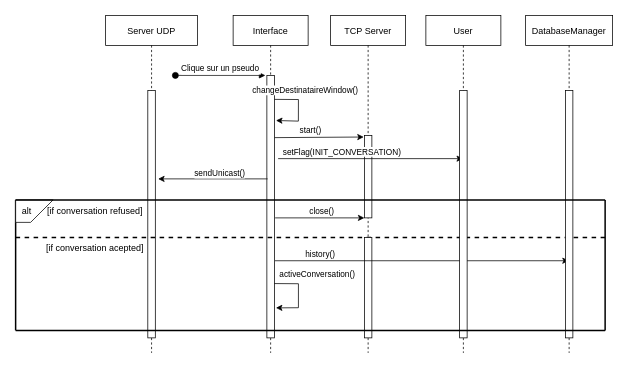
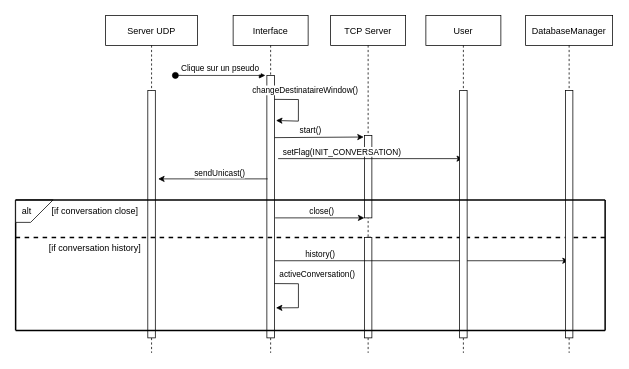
  <mxCell id="0" />
  <mxCell id="1" parent="0" />
  <mxCell id="2" value="Server UDP" style="shape=umlLifeline;perimeter=lifelinePerimeter;container=1;collapsible=0;recursiveResize=0;rounded=0;shadow=0;strokeWidth=1;" parent="1" vertex="1"><mxGeometry x="140" y="20" width="122.5" height="450" as="geometry" /></mxCell>
  <mxCell id="3" value="" style="points=[];perimeter=orthogonalPerimeter;rounded=0;shadow=0;strokeWidth=1;" parent="2" vertex="1"><mxGeometry x="56.25" y="100" width="10" height="330" as="geometry" /></mxCell>
- <mxCell id="4" value="&lt;div&gt;[if conversation acepted]&lt;br&gt;&lt;/div&gt;" style="text;html=1;strokeColor=none;fillColor=none;align=center;verticalAlign=middle;whiteSpace=wrap;rounded=0;shadow=0;fontFamily=Helvetica;fontSize=12;fontColor=default;" parent="2" vertex="1"><mxGeometry x="-84" y="296" width="140" height="30" as="geometry" /></mxCell>
+ <mxCell id="4" value="&lt;div&gt;[if conversation history]&lt;br&gt;&lt;/div&gt;" style="text;html=1;strokeColor=none;fillColor=none;align=center;verticalAlign=middle;whiteSpace=wrap;rounded=0;shadow=0;fontFamily=Helvetica;fontSize=12;fontColor=default;" parent="2" vertex="1"><mxGeometry x="-84" y="296" width="140" height="30" as="geometry" /></mxCell>
  <mxCell id="5" value="Interface" style="shape=umlLifeline;perimeter=lifelinePerimeter;container=1;collapsible=0;recursiveResize=0;rounded=0;shadow=0;strokeWidth=1;" parent="1" vertex="1"><mxGeometry x="310" y="20" width="100" height="450" as="geometry" /></mxCell>
  <mxCell id="6" value="" style="endArrow=classic;html=1;rounded=0;entryX=-0.086;entryY=0.007;entryDx=0;entryDy=0;entryPerimeter=0;" parent="5" edge="1"><mxGeometry width="50" height="50" relative="1" as="geometry"><mxPoint x="55" y="163" as="sourcePoint" /><mxPoint x="174.14" y="162.19" as="targetPoint" /></mxGeometry></mxCell>
  <mxCell id="7" value="start()" style="edgeLabel;html=1;align=center;verticalAlign=middle;resizable=0;points=[];" parent="6" vertex="1" connectable="0"><mxGeometry x="0.327" relative="1" as="geometry"><mxPoint x="-31" y="-10" as="offset" /></mxGeometry></mxCell>
  <mxCell id="8" value="" style="points=[];perimeter=orthogonalPerimeter;rounded=0;shadow=0;strokeWidth=1;" parent="5" vertex="1"><mxGeometry x="45" y="80" width="10" height="350" as="geometry" /></mxCell>
  <mxCell id="9" value="" style="endArrow=classic;html=1;rounded=0;" parent="5" edge="1"><mxGeometry width="50" height="50" relative="1" as="geometry"><mxPoint x="46" y="218" as="sourcePoint" /><mxPoint x="-100" y="218" as="targetPoint" /></mxGeometry></mxCell>
  <mxCell id="10" value="sendUnicast()" style="edgeLabel;html=1;align=center;verticalAlign=middle;resizable=0;points=[];" parent="9" vertex="1" connectable="0"><mxGeometry x="0.49" relative="1" as="geometry"><mxPoint x="44" y="-8" as="offset" /></mxGeometry></mxCell>
  <mxCell id="11" value="" style="endArrow=none;html=1;rounded=0;fontFamily=Helvetica;fontSize=12;fontColor=default;strokeWidth=2;dashed=1;" parent="5" edge="1"><mxGeometry width="50" height="50" relative="1" as="geometry"><mxPoint x="-290.0" y="296" as="sourcePoint" /><mxPoint x="496" y="296" as="targetPoint" /></mxGeometry></mxCell>
  <mxCell id="12" value="" style="endArrow=classic;html=1;rounded=0;exitX=0.893;exitY=0.064;exitDx=0;exitDy=0;exitPerimeter=0;entryX=0.817;entryY=0.009;entryDx=0;entryDy=0;entryPerimeter=0;" edge="1" parent="5"><mxGeometry width="50" height="50" relative="1" as="geometry"><mxPoint x="55.0" y="112.0" as="sourcePoint" /><mxPoint x="57.17" y="140.18" as="targetPoint" /><Array as="points"><mxPoint x="87.07" y="112.2" /><mxPoint x="87" y="141" /></Array></mxGeometry></mxCell>
  <mxCell id="13" value="changeDestinataireWindow()" style="edgeLabel;html=1;align=center;verticalAlign=middle;resizable=0;points=[];" vertex="1" connectable="0" parent="12"><mxGeometry x="-0.458" y="2" relative="1" as="geometry"><mxPoint x="15" y="-11" as="offset" /></mxGeometry></mxCell>
  <mxCell id="14" value="" style="endArrow=classic;html=1;rounded=0;exitX=0.893;exitY=0.064;exitDx=0;exitDy=0;exitPerimeter=0;entryX=1.1;entryY=0.226;entryDx=0;entryDy=0;entryPerimeter=0;" edge="1" parent="5"><mxGeometry width="50" height="50" relative="1" as="geometry"><mxPoint x="55" y="357.6" as="sourcePoint" /><mxPoint x="57.07" y="390.0" as="targetPoint" /><Array as="points"><mxPoint x="87.07" y="357.8" /><mxPoint x="87.07" y="389.8" /></Array></mxGeometry></mxCell>
  <mxCell id="15" value="activeConversation()" style="edgeLabel;html=1;align=center;verticalAlign=middle;resizable=0;points=[];" vertex="1" connectable="0" parent="14"><mxGeometry x="-0.458" y="2" relative="1" as="geometry"><mxPoint x="31" y="-11" as="offset" /></mxGeometry></mxCell>
  <mxCell id="16" value="TCP Server" style="shape=umlLifeline;perimeter=lifelinePerimeter;container=1;collapsible=0;recursiveResize=0;rounded=0;shadow=0;strokeWidth=1;" parent="1" vertex="1"><mxGeometry x="440" y="20" width="100" height="450" as="geometry" /></mxCell>
  <mxCell id="17" value="" style="points=[];perimeter=orthogonalPerimeter;rounded=0;shadow=0;strokeWidth=1;" parent="16" vertex="1"><mxGeometry x="45" y="160" width="10" height="110" as="geometry" /></mxCell>
  <mxCell id="18" value="" style="endArrow=classic;html=1;rounded=0;" parent="16" edge="1"><mxGeometry width="50" height="50" relative="1" as="geometry"><mxPoint x="-70" y="191" as="sourcePoint" /><mxPoint x="176.5" y="191" as="targetPoint" /></mxGeometry></mxCell>
  <mxCell id="19" value="setFlag(INIT_CONVERSATION)" style="edgeLabel;html=1;align=center;verticalAlign=middle;resizable=0;points=[];" parent="18" vertex="1" connectable="0"><mxGeometry x="0.327" relative="1" as="geometry"><mxPoint x="-80" y="-10" as="offset" /></mxGeometry></mxCell>
  <mxCell id="20" value="" style="points=[];perimeter=orthogonalPerimeter;rounded=0;shadow=0;strokeWidth=1;" parent="16" vertex="1"><mxGeometry x="45" y="296" width="10" height="134" as="geometry" /></mxCell>
  <mxCell id="21" value="" style="endArrow=classic;html=1;rounded=0;" parent="16" edge="1"><mxGeometry width="50" height="50" relative="1" as="geometry"><mxPoint x="-74.14" y="327.16" as="sourcePoint" /><mxPoint x="317.5" y="327.16" as="targetPoint" /></mxGeometry></mxCell>
  <mxCell id="22" value="history()" style="edgeLabel;html=1;align=center;verticalAlign=middle;resizable=0;points=[];" parent="21" vertex="1" connectable="0"><mxGeometry x="0.327" relative="1" as="geometry"><mxPoint x="-200" y="-10" as="offset" /></mxGeometry></mxCell>
  <mxCell id="23" value="" style="endArrow=classic;html=1;rounded=0;" parent="16" edge="1"><mxGeometry width="50" height="50" relative="1" as="geometry"><mxPoint x="-74" y="270" as="sourcePoint" /><mxPoint x="45" y="270" as="targetPoint" /></mxGeometry></mxCell>
  <mxCell id="24" value="close()" style="edgeLabel;html=1;align=center;verticalAlign=middle;resizable=0;points=[];" parent="23" vertex="1" connectable="0"><mxGeometry x="0.327" relative="1" as="geometry"><mxPoint x="-18" y="-10" as="offset" /></mxGeometry></mxCell>
  <mxCell id="25" value="DatabaseManager" style="shape=umlLifeline;perimeter=lifelinePerimeter;container=1;collapsible=0;recursiveResize=0;rounded=0;shadow=0;strokeWidth=1;" parent="1" vertex="1"><mxGeometry x="700" y="20" width="116" height="450" as="geometry" /></mxCell>
  <mxCell id="26" value="" style="points=[];perimeter=orthogonalPerimeter;rounded=0;shadow=0;strokeWidth=1;" parent="25" vertex="1"><mxGeometry x="53" y="100" width="10" height="330" as="geometry" /></mxCell>
  <mxCell id="27" value="" style="endArrow=none;html=1;rounded=0;fontFamily=Helvetica;fontSize=12;fontColor=default;strokeWidth=2;" parent="25" edge="1"><mxGeometry width="50" height="50" relative="1" as="geometry"><mxPoint x="106" y="420" as="sourcePoint" /><mxPoint x="106" y="246" as="targetPoint" /></mxGeometry></mxCell>
  <mxCell id="28" value="User" style="shape=umlLifeline;perimeter=lifelinePerimeter;container=1;collapsible=0;recursiveResize=0;rounded=0;shadow=0;strokeWidth=1;" parent="1" vertex="1"><mxGeometry x="567" y="20" width="100" height="450" as="geometry" /></mxCell>
  <mxCell id="29" value="" style="points=[];perimeter=orthogonalPerimeter;rounded=0;shadow=0;strokeWidth=1;" parent="28" vertex="1"><mxGeometry x="45" y="100" width="10" height="330" as="geometry" /></mxCell>
  <mxCell id="30" value="" style="endArrow=none;html=1;rounded=0;fontFamily=Helvetica;fontSize=12;fontColor=default;strokeWidth=2;" parent="1" edge="1"><mxGeometry width="50" height="50" relative="1" as="geometry"><mxPoint x="20" y="440" as="sourcePoint" /><mxPoint x="20" y="266" as="targetPoint" /></mxGeometry></mxCell>
  <mxCell id="31" value="alt&amp;nbsp;&amp;nbsp;&amp;nbsp;&amp;nbsp;&amp;nbsp;&amp;nbsp; " style="shape=card;whiteSpace=wrap;html=1;rounded=0;shadow=0;fontFamily=Helvetica;fontSize=12;fontColor=default;strokeColor=default;strokeWidth=1;fillColor=default;gradientColor=none;flipV=1;flipH=1;" parent="1" vertex="1"><mxGeometry x="20" y="266" width="50" height="30" as="geometry" /></mxCell>
- <mxCell id="32" value="&lt;div&gt;[if conversation refused]&lt;br&gt;&lt;/div&gt;" style="text;html=1;strokeColor=none;fillColor=none;align=center;verticalAlign=middle;whiteSpace=wrap;rounded=0;shadow=0;fontFamily=Helvetica;fontSize=12;fontColor=default;" parent="1" vertex="1"><mxGeometry x="56" y="266" width="140" height="30" as="geometry" /></mxCell>
+ <mxCell id="32" value="&lt;div&gt;[if conversation close]&lt;br&gt;&lt;/div&gt;" style="text;html=1;strokeColor=none;fillColor=none;align=center;verticalAlign=middle;whiteSpace=wrap;rounded=0;shadow=0;fontFamily=Helvetica;fontSize=12;fontColor=default;" parent="1" vertex="1"><mxGeometry x="56" y="266" width="140" height="30" as="geometry" /></mxCell>
  <mxCell id="33" value="Clique sur un pseudo" style="verticalAlign=bottom;startArrow=oval;endArrow=block;startSize=8;shadow=0;strokeWidth=1;" parent="1" edge="1"><mxGeometry relative="1" as="geometry"><mxPoint x="233" y="100" as="sourcePoint" /><mxPoint x="353" y="100" as="targetPoint" /></mxGeometry></mxCell>
  <mxCell id="34" value="" style="endArrow=none;html=1;rounded=0;fontFamily=Helvetica;fontSize=12;fontColor=default;strokeWidth=2;" parent="1" edge="1"><mxGeometry width="50" height="50" relative="1" as="geometry"><mxPoint x="20" y="266" as="sourcePoint" /><mxPoint x="806" y="266" as="targetPoint" /></mxGeometry></mxCell>
  <mxCell id="35" value="" style="endArrow=none;html=1;rounded=0;fontFamily=Helvetica;fontSize=12;fontColor=default;strokeWidth=2;" parent="1" edge="1"><mxGeometry width="50" height="50" relative="1" as="geometry"><mxPoint x="20" y="440" as="sourcePoint" /><mxPoint x="806" y="440" as="targetPoint" /></mxGeometry></mxCell>
